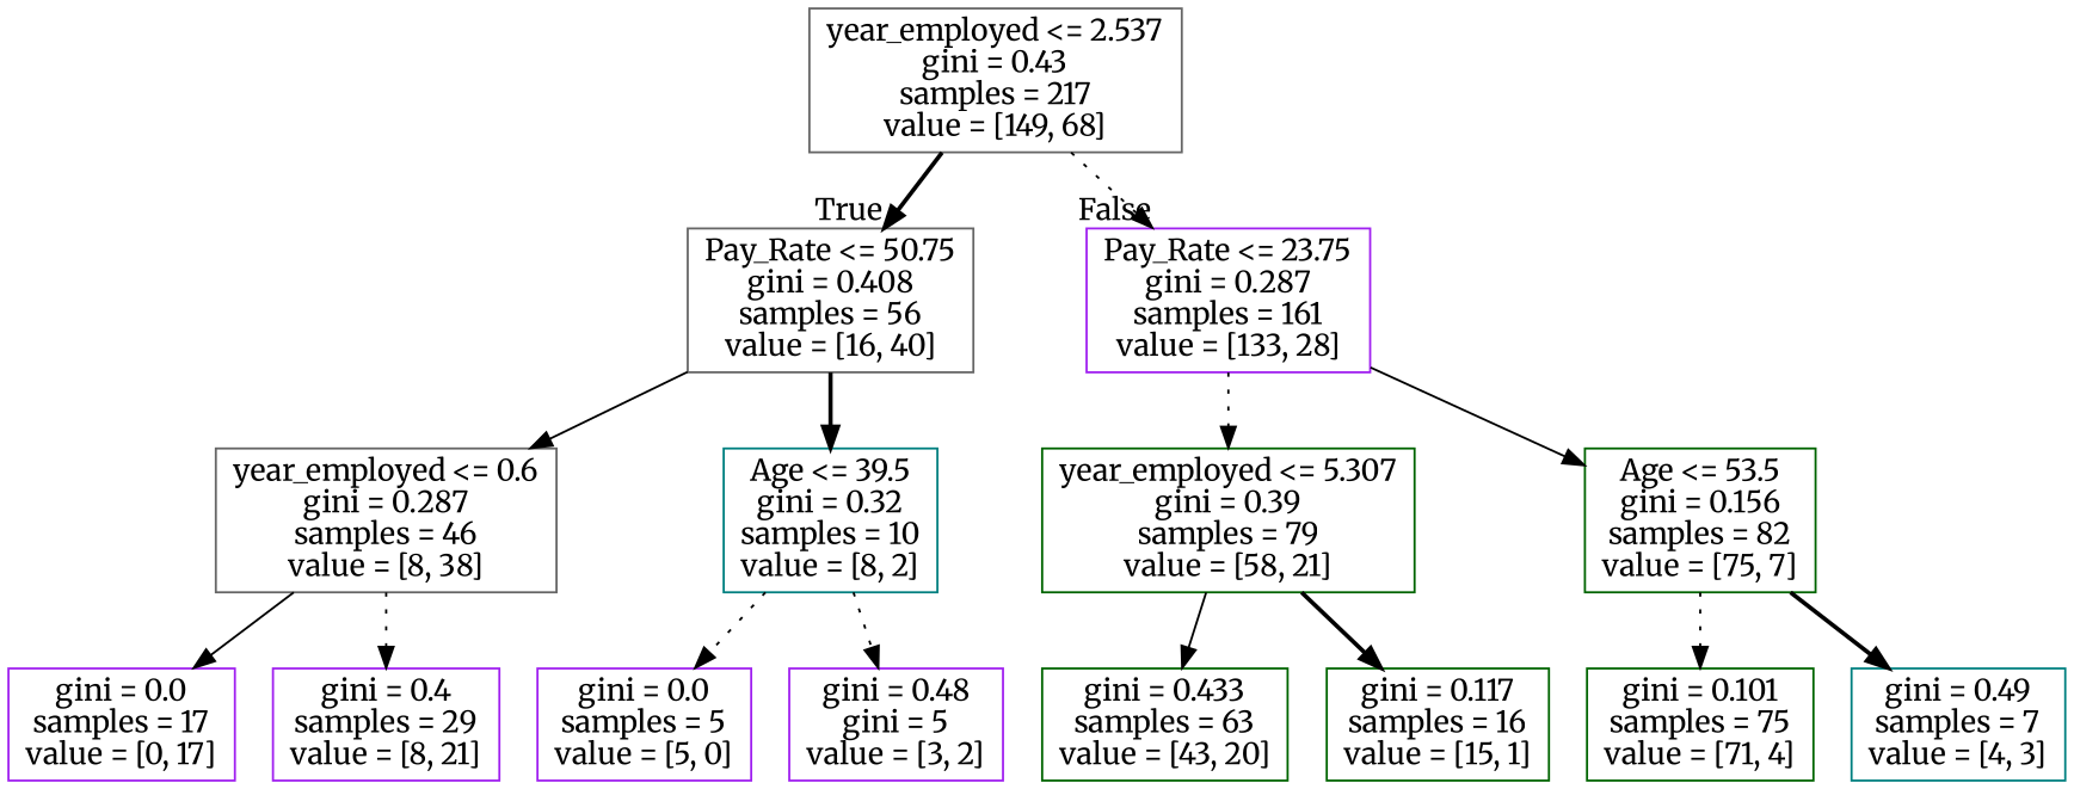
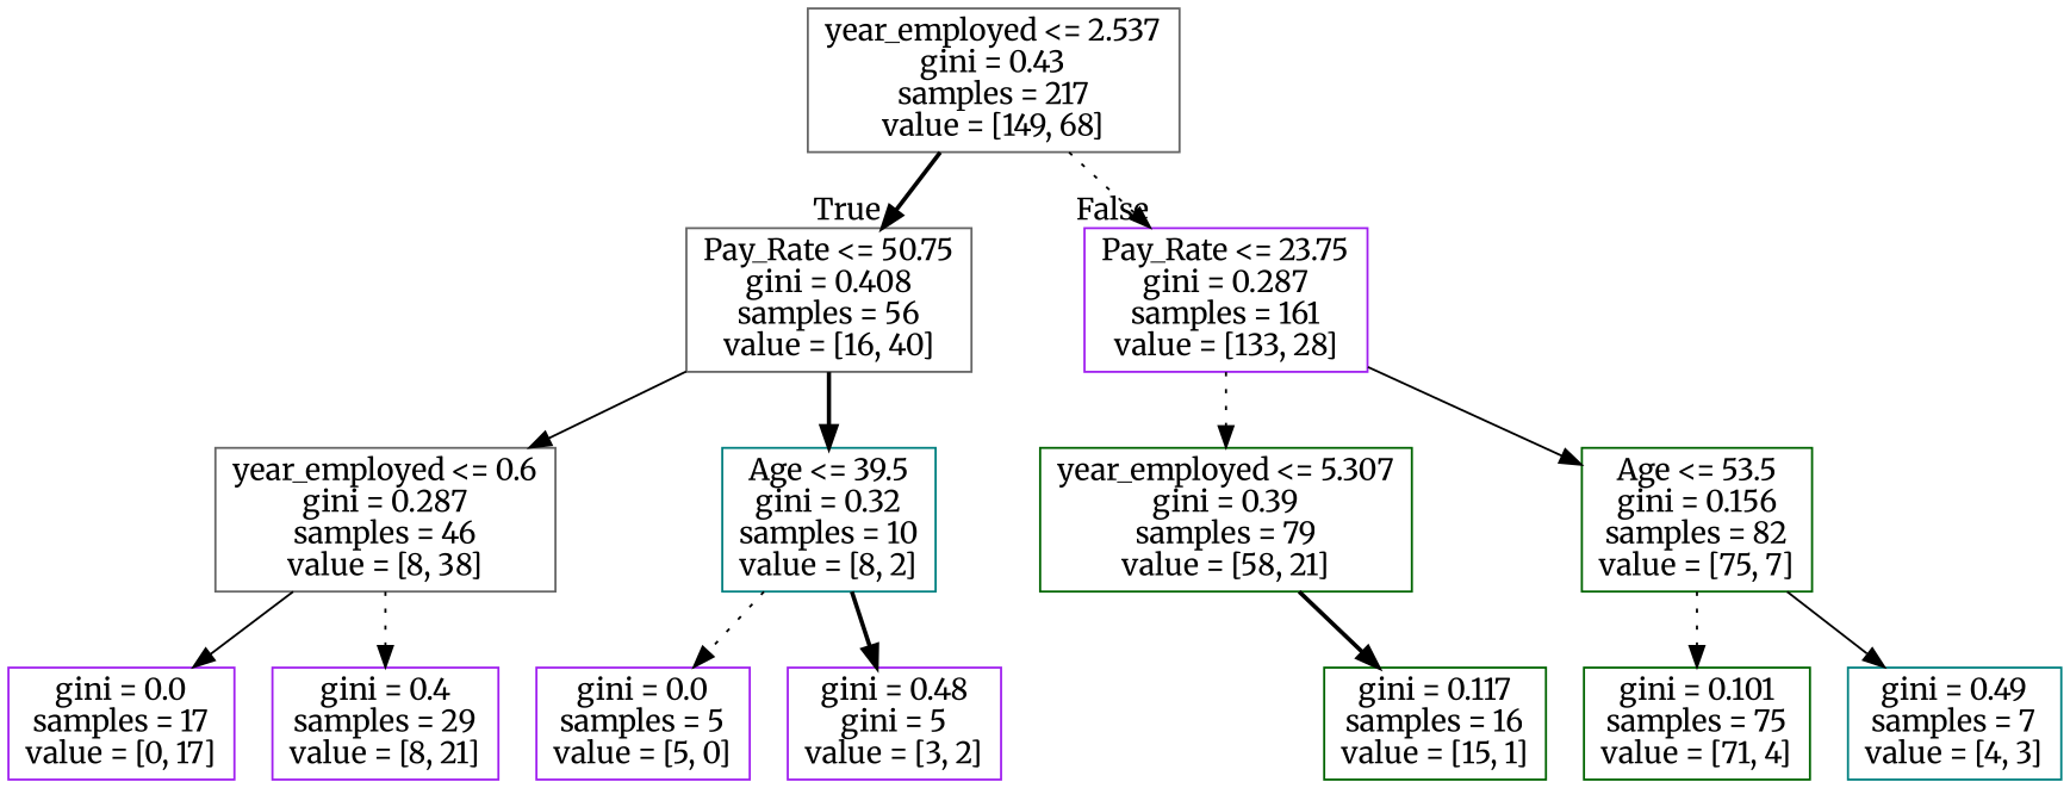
  digraph {
    fontname=Merriweather
    node [color=purple fontname=Merriweather shape=box]
    edge [fontname=Merriweather style=dotted]
    n1 [color=gray40 label="year_employed <= 2.537\ngini = 0.43\nsamples = 217\nvalue = [149, 68]"]
    n2 [color=gray40 label="Pay_Rate <= 50.75\ngini = 0.408\nsamples = 56\nvalue = [16, 40]"]
    n3 [label="Pay_Rate <= 23.75\ngini = 0.287\nsamples = 161\nvalue = [133, 28]"]
    n4 [color=gray40 label="year_employed <= 0.6\ngini = 0.287\nsamples = 46\nvalue = [8, 38]"]
    n5 [color=teal label="Age <= 39.5\ngini = 0.32\nsamples = 10\nvalue = [8, 2]"]
    n6 [color=darkgreen label="year_employed <= 5.307\ngini = 0.39\nsamples = 79\nvalue = [58, 21]"]
    n7 [color=darkgreen label="Age <= 53.5\ngini = 0.156\nsamples = 82\nvalue = [75, 7]"]
    n8 [label="gini = 0.0\nsamples = 17\nvalue = [0, 17]"]
    n9 [label="gini = 0.4\nsamples = 29\nvalue = [8, 21]"]
    n10 [label="gini = 0.0\nsamples = 5\nvalue = [5, 0]"]
    n11 [label="gini = 0.48\ngini = 5\nvalue = [3, 2]"]
-   n12 [color=darkgreen label="gini = 0.433\nsamples = 63\nvalue = [43, 20]"]
    n13 [color=darkgreen label="gini = 0.117\nsamples = 16\nvalue = [15, 1]"]
    n14 [color=darkgreen label="gini = 0.101\nsamples = 75\nvalue = [71, 4]"]
    n15 [color=teal label="gini = 0.49\nsamples = 7\nvalue = [4, 3]"]
    n1 -> n2 [headlabel=True labelangle=45 labeldistance=2.5 style=bold]
    n1 -> n3 [headlabel=False labelangle=-45 labeldistance=2.5]
    n2 -> n4 [style=solid]
    n2 -> n5 [style=bold]
    n3 -> n6
    n3 -> n7 [style=solid]
    n4 -> n8 [style=solid]
    n4 -> n9
    n5 -> n10
-   n5 -> n11
-   n6 -> n12 [style=solid]
+   n5 -> n11 [style=bold]
    n6 -> n13 [style=bold]
    n7 -> n14
-   n7 -> n15 [style=bold]
+   n7 -> n15 [style=solid]
  }
